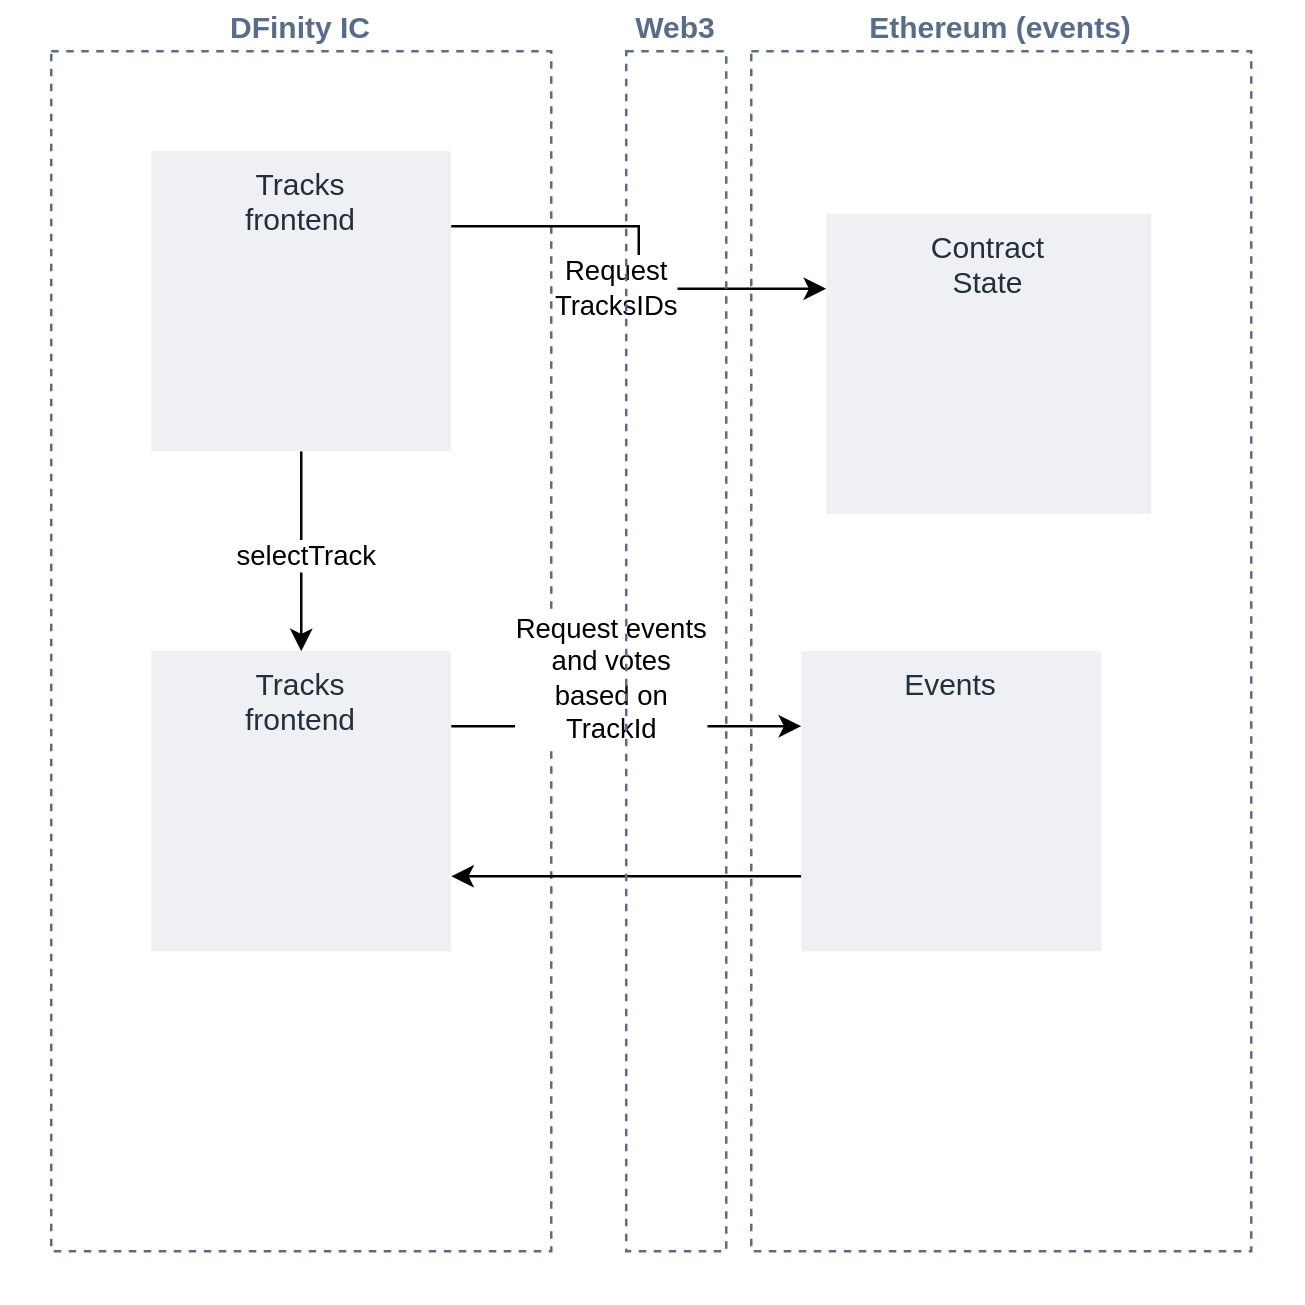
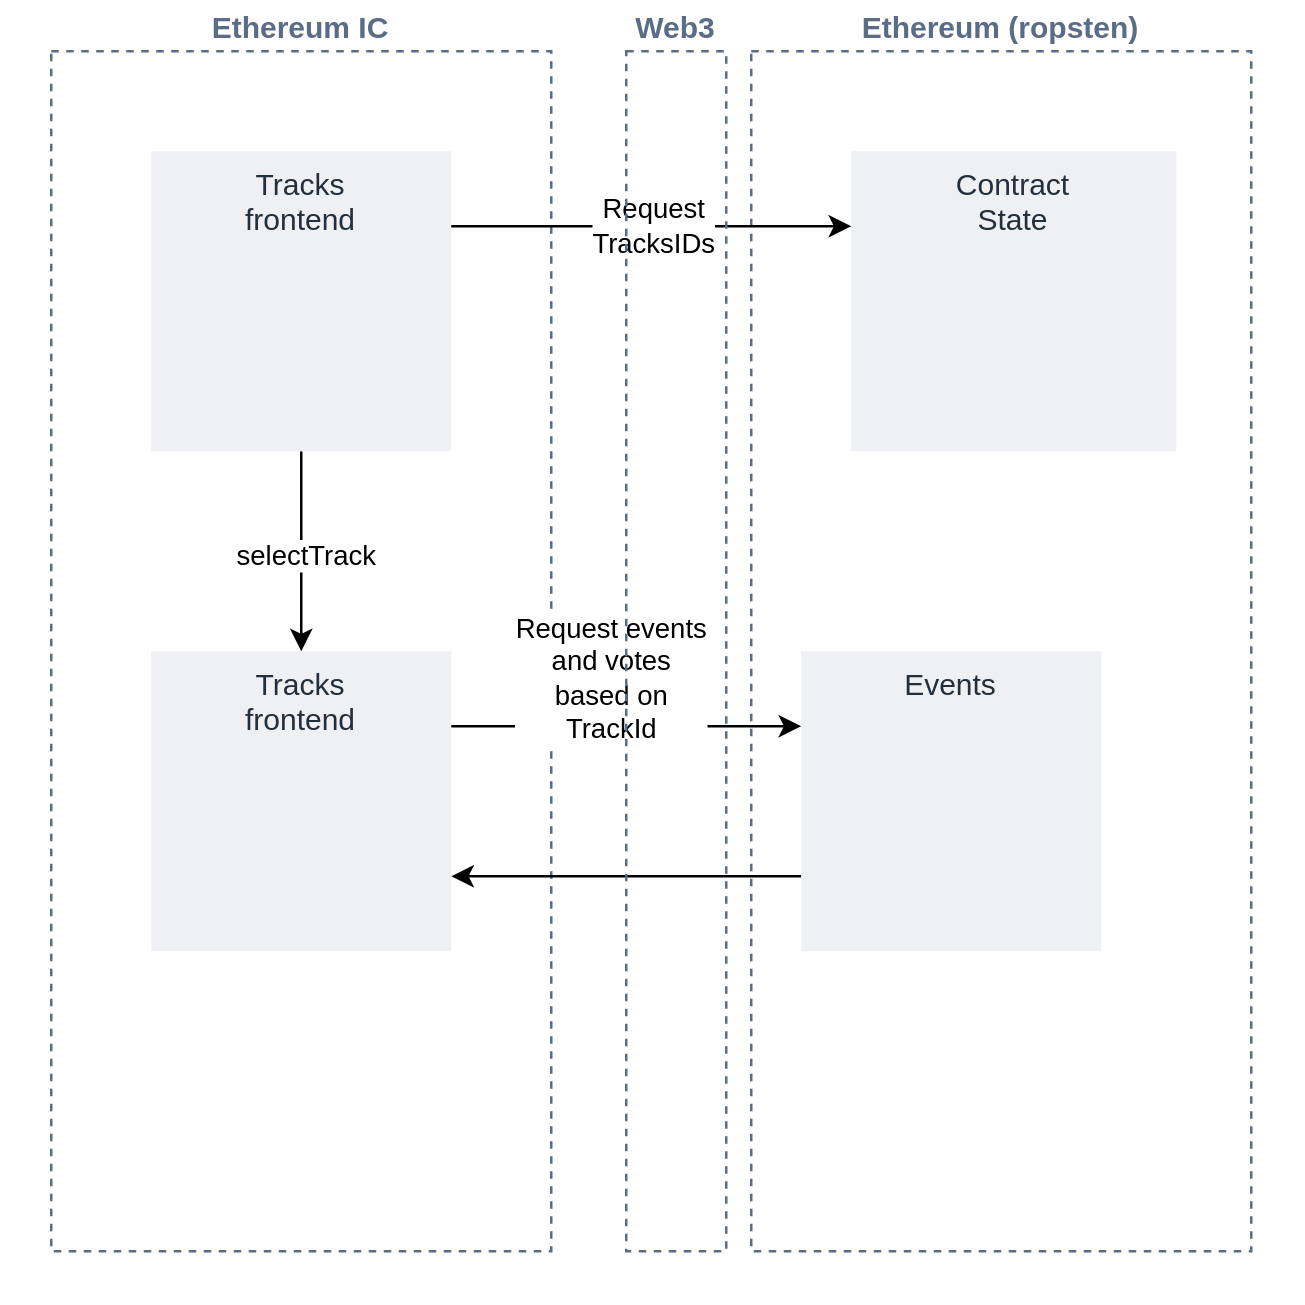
  <mxCell id="0" />
  <mxCell id="1" parent="0" />
- <mxCell id="2" value="DFinity IC" style="fillColor=none;strokeColor=#5A6C86;dashed=1;verticalAlign=bottom;fontStyle=1;fontColor=#5A6C86;labelPosition=center;verticalLabelPosition=top;align=center;" vertex="1" parent="1"><mxGeometry x="20" y="20" width="200" height="480" as="geometry" /></mxCell>
+ <mxCell id="2" value="Ethereum IC" style="fillColor=none;strokeColor=#5A6C86;dashed=1;verticalAlign=bottom;fontStyle=1;fontColor=#5A6C86;labelPosition=center;verticalLabelPosition=top;align=center;" vertex="1" parent="1"><mxGeometry x="20" y="20" width="200" height="480" as="geometry" /></mxCell>
  <mxCell id="3" style="edgeStyle=orthogonalEdgeStyle;rounded=0;orthogonalLoop=1;jettySize=auto;html=1;entryX=0.5;entryY=0;entryDx=0;entryDy=0;" edge="1" parent="1" source="5" target="6"><mxGeometry relative="1" as="geometry" /></mxCell>
  <mxCell id="4" value="selectTrack" style="edgeLabel;html=1;align=center;verticalAlign=middle;resizable=0;points=[];" vertex="1" connectable="0" parent="3"><mxGeometry x="0.025" y="1" relative="1" as="geometry"><mxPoint as="offset" /></mxGeometry></mxCell>
  <mxCell id="5" value="Tracks&#10;frontend" style="fillColor=#EFF0F3;strokeColor=none;dashed=0;verticalAlign=top;fontStyle=0;fontColor=#232F3D;" vertex="1" parent="1"><mxGeometry x="60" y="60" width="120" height="120" as="geometry" /></mxCell>
  <mxCell id="6" value="Tracks&#10;frontend" style="fillColor=#EFF0F3;strokeColor=none;dashed=0;verticalAlign=top;fontStyle=0;fontColor=#232F3D;" vertex="1" parent="1"><mxGeometry x="60" y="260" width="120" height="120" as="geometry" /></mxCell>
- <mxCell id="7" value="Ethereum (events)" style="fillColor=none;strokeColor=#5A6C86;dashed=1;verticalAlign=bottom;fontStyle=1;fontColor=#5A6C86;labelPosition=center;verticalLabelPosition=top;align=center;" vertex="1" parent="1"><mxGeometry x="300" y="20" width="200" height="480" as="geometry" /></mxCell>
+ <mxCell id="7" value="Ethereum (ropsten)" style="fillColor=none;strokeColor=#5A6C86;dashed=1;verticalAlign=bottom;fontStyle=1;fontColor=#5A6C86;labelPosition=center;verticalLabelPosition=top;align=center;" vertex="1" parent="1"><mxGeometry x="300" y="20" width="200" height="480" as="geometry" /></mxCell>
  <mxCell id="8" style="edgeStyle=orthogonalEdgeStyle;rounded=0;orthogonalLoop=1;jettySize=auto;html=1;exitX=1;exitY=0.25;exitDx=0;exitDy=0;entryX=0;entryY=0.25;entryDx=0;entryDy=0;" edge="1" parent="1" source="5" target="10"><mxGeometry relative="1" as="geometry" /></mxCell>
  <mxCell id="9" value="Request&lt;br&gt;TracksIDs" style="edgeLabel;html=1;align=center;verticalAlign=middle;resizable=0;points=[];" vertex="1" connectable="0" parent="8"><mxGeometry x="0.388" relative="1" as="geometry"><mxPoint x="-31" as="offset" /></mxGeometry></mxCell>
- <mxCell id="10" value="Contract&#10;State" style="fillColor=#EFF0F3;strokeColor=none;dashed=0;verticalAlign=top;fontStyle=0;fontColor=#232F3D;" vertex="1" parent="1"><mxGeometry x="330" y="85" width="130" height="120" as="geometry" /></mxCell>
+ <mxCell id="10" value="Contract&#10;State" style="fillColor=#EFF0F3;strokeColor=none;dashed=0;verticalAlign=top;fontStyle=0;fontColor=#232F3D;" vertex="1" parent="1"><mxGeometry x="340" y="60" width="130" height="120" as="geometry" /></mxCell>
  <mxCell id="11" style="edgeStyle=orthogonalEdgeStyle;rounded=0;orthogonalLoop=1;jettySize=auto;html=1;exitX=0;exitY=0.75;exitDx=0;exitDy=0;" edge="1" parent="1" source="12"><mxGeometry relative="1" as="geometry"><mxPoint x="180" y="350" as="targetPoint" /></mxGeometry></mxCell>
  <mxCell id="12" value="Events" style="fillColor=#EFF0F3;strokeColor=none;dashed=0;verticalAlign=top;fontStyle=0;fontColor=#232F3D;" vertex="1" parent="1"><mxGeometry x="320" y="260" width="120" height="120" as="geometry" /></mxCell>
  <mxCell id="13" style="edgeStyle=orthogonalEdgeStyle;rounded=0;orthogonalLoop=1;jettySize=auto;html=1;exitX=1;exitY=0.25;exitDx=0;exitDy=0;entryX=0;entryY=0.25;entryDx=0;entryDy=0;" edge="1" parent="1" source="6" target="12"><mxGeometry relative="1" as="geometry" /></mxCell>
  <mxCell id="14" value="Request events&lt;br&gt;and votes&lt;br&gt;based on&lt;br&gt;TrackId" style="edgeLabel;html=1;align=center;verticalAlign=middle;resizable=0;points=[];" vertex="1" connectable="0" parent="13"><mxGeometry x="0.895" y="-1" relative="1" as="geometry"><mxPoint x="-70" y="-21" as="offset" /></mxGeometry></mxCell>
  <mxCell id="15" value="Web3" style="fillColor=none;strokeColor=#5A6C86;dashed=1;verticalAlign=bottom;fontStyle=1;fontColor=#5A6C86;labelPosition=center;verticalLabelPosition=top;align=center;" vertex="1" parent="1"><mxGeometry x="250" y="20" width="40" height="480" as="geometry" /></mxCell>
